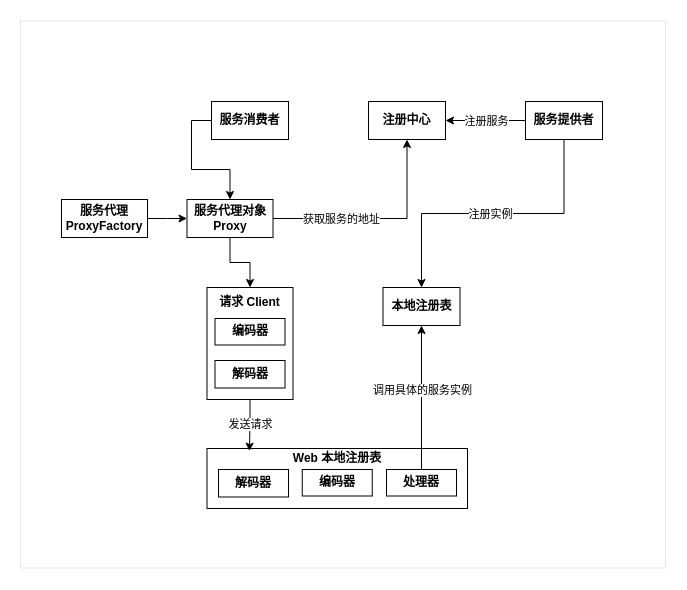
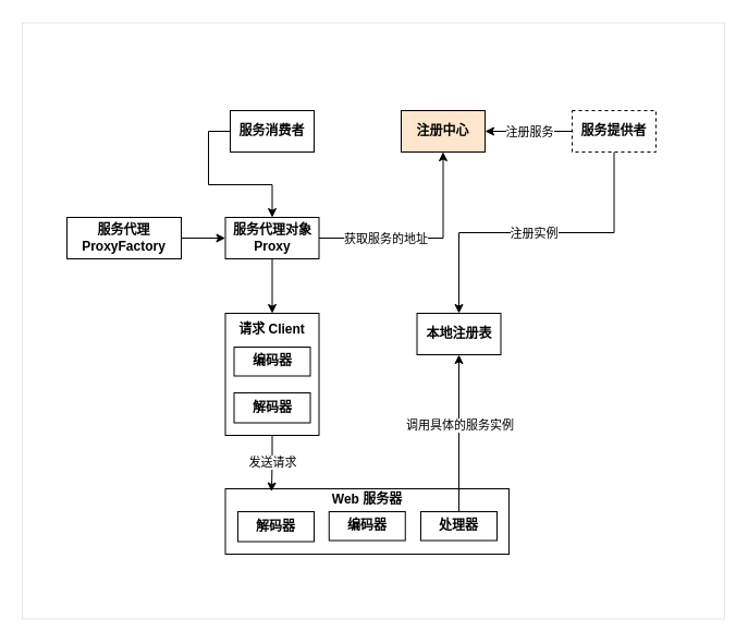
  <mxCell id="0" />
  <mxCell id="1" parent="0" />
  <mxCell id="2" value="" style="rounded=0;whiteSpace=wrap;html=1;strokeWidth=0;" vertex="1" parent="1"><mxGeometry x="20" y="20.5" width="645" height="547" as="geometry" /></mxCell>
  <mxCell id="3" style="edgeStyle=orthogonalEdgeStyle;rounded=0;orthogonalLoop=1;jettySize=auto;html=1;exitX=0;exitY=0.5;exitDx=0;exitDy=0;labelBackgroundColor=none;fontColor=default;" parent="1" source="4" target="14" edge="1"><mxGeometry relative="1" as="geometry" /></mxCell>
  <mxCell id="4" value="&lt;b&gt;服务消费者&lt;/b&gt;" style="rounded=0;whiteSpace=wrap;html=1;labelBackgroundColor=none;" parent="1" vertex="1"><mxGeometry x="211" y="101" width="77" height="38" as="geometry" /></mxCell>
  <mxCell id="5" value="" style="edgeStyle=orthogonalEdgeStyle;rounded=0;orthogonalLoop=1;jettySize=auto;html=1;labelBackgroundColor=none;fontColor=default;" parent="1" source="9" target="10" edge="1"><mxGeometry relative="1" as="geometry" /></mxCell>
  <mxCell id="6" value="注册服务" style="edgeLabel;html=1;align=center;verticalAlign=middle;resizable=0;points=[];" parent="5" vertex="1" connectable="0"><mxGeometry x="0.004" relative="1" as="geometry"><mxPoint as="offset" /></mxGeometry></mxCell>
  <mxCell id="7" style="edgeStyle=orthogonalEdgeStyle;rounded=0;orthogonalLoop=1;jettySize=auto;html=1;exitX=0.5;exitY=1;exitDx=0;exitDy=0;fontColor=default;labelBackgroundColor=none;" parent="1" source="9" target="30" edge="1"><mxGeometry relative="1" as="geometry" /></mxCell>
  <mxCell id="8" value="注册实例" style="edgeLabel;html=1;align=center;verticalAlign=middle;resizable=0;points=[];" parent="7" vertex="1" connectable="0"><mxGeometry x="0.022" relative="1" as="geometry"><mxPoint as="offset" /></mxGeometry></mxCell>
- <mxCell id="9" value="&lt;b&gt;服务提供者&lt;/b&gt;" style="rounded=0;whiteSpace=wrap;html=1;labelBackgroundColor=none;" parent="1" vertex="1"><mxGeometry x="525" y="101" width="77" height="38" as="geometry" /></mxCell>
- <mxCell id="10" value="&lt;b&gt;注册中心&lt;/b&gt;" style="rounded=0;whiteSpace=wrap;html=1;labelBackgroundColor=none;" parent="1" vertex="1"><mxGeometry x="368" y="101" width="77" height="38" as="geometry" /></mxCell>
+ <mxCell id="9" value="&lt;b&gt;服务提供者&lt;/b&gt;" style="rounded=0;whiteSpace=wrap;html=1;labelBackgroundColor=none;dashed=1;" parent="1" vertex="1"><mxGeometry x="525" y="101" width="77" height="38" as="geometry" /></mxCell>
+ <mxCell id="10" value="&lt;b&gt;注册中心&lt;/b&gt;" style="rounded=0;whiteSpace=wrap;html=1;labelBackgroundColor=none;fillColor=#ffe6cc;" parent="1" vertex="1"><mxGeometry x="368" y="101" width="77" height="38" as="geometry" /></mxCell>
  <mxCell id="11" style="edgeStyle=orthogonalEdgeStyle;rounded=0;orthogonalLoop=1;jettySize=auto;html=1;exitX=1;exitY=0.5;exitDx=0;exitDy=0;labelBackgroundColor=none;fontColor=default;" parent="1" source="14" target="10" edge="1"><mxGeometry relative="1" as="geometry" /></mxCell>
  <mxCell id="12" value="获取服务的地址" style="edgeLabel;html=1;align=center;verticalAlign=middle;resizable=0;points=[];" parent="11" vertex="1" connectable="0"><mxGeometry x="-0.363" relative="1" as="geometry"><mxPoint as="offset" /></mxGeometry></mxCell>
  <mxCell id="13" value="" style="edgeStyle=orthogonalEdgeStyle;rounded=0;orthogonalLoop=1;jettySize=auto;html=1;labelBackgroundColor=none;fontColor=default;" parent="1" source="14" target="17" edge="1"><mxGeometry relative="1" as="geometry" /></mxCell>
- <mxCell id="14" value="&lt;b&gt;服务代理对象 Proxy&lt;/b&gt;" style="rounded=0;whiteSpace=wrap;html=1;labelBackgroundColor=none;" parent="1" vertex="1"><mxGeometry x="186.5" y="199" width="86" height="38" as="geometry" /></mxCell>
+ <mxCell id="14" value="&lt;b&gt;服务代理对象 Proxy&lt;/b&gt;" style="rounded=0;whiteSpace=wrap;html=1;labelBackgroundColor=none;" parent="1" vertex="1"><mxGeometry x="206.5" y="199" width="86" height="38" as="geometry" /></mxCell>
  <mxCell id="15" style="edgeStyle=orthogonalEdgeStyle;rounded=0;orthogonalLoop=1;jettySize=auto;html=1;exitX=1;exitY=0.5;exitDx=0;exitDy=0;labelBackgroundColor=none;fontColor=default;" parent="1" source="16" target="14" edge="1"><mxGeometry relative="1" as="geometry" /></mxCell>
- <mxCell id="16" value="&lt;b&gt;服务代理 ProxyFactory&lt;/b&gt;" style="rounded=0;whiteSpace=wrap;html=1;labelBackgroundColor=none;" parent="1" vertex="1"><mxGeometry x="61" y="199" width="86" height="38" as="geometry" /></mxCell>
+ <mxCell id="16" value="&lt;b&gt;服务代理 ProxyFactory&lt;/b&gt;" style="rounded=0;whiteSpace=wrap;html=1;labelBackgroundColor=none;" parent="1" vertex="1"><mxGeometry x="61" y="199" width="105" height="38" as="geometry" /></mxCell>
  <mxCell id="17" value="" style="rounded=0;whiteSpace=wrap;html=1;labelBackgroundColor=none;" parent="1" vertex="1"><mxGeometry x="206.5" y="287" width="86" height="112" as="geometry" /></mxCell>
  <mxCell id="18" value="&lt;b&gt;编码器&lt;/b&gt;" style="rounded=0;whiteSpace=wrap;html=1;labelBackgroundColor=none;" parent="1" vertex="1"><mxGeometry x="214.5" y="318" width="70" height="26.5" as="geometry" /></mxCell>
  <mxCell id="19" value="&lt;b&gt;解码器&lt;/b&gt;" style="rounded=0;whiteSpace=wrap;html=1;labelBackgroundColor=none;" parent="1" vertex="1"><mxGeometry x="214.5" y="360" width="70" height="27.5" as="geometry" /></mxCell>
  <mxCell id="20" value="" style="rounded=0;whiteSpace=wrap;html=1;labelBackgroundColor=none;" parent="1" vertex="1"><mxGeometry x="206.5" y="448" width="260.5" height="60" as="geometry" /></mxCell>
- <mxCell id="21" value="&lt;b&gt;Web 本地注册表&lt;/b&gt;" style="text;html=1;strokeColor=none;fillColor=none;align=center;verticalAlign=middle;whiteSpace=wrap;rounded=0;labelBackgroundColor=none;" parent="1" vertex="1"><mxGeometry x="274.75" y="443" width="124" height="30" as="geometry" /></mxCell>
+ <mxCell id="21" value="&lt;b&gt;Web 服务器&lt;/b&gt;" style="text;html=1;strokeColor=none;fillColor=none;align=center;verticalAlign=middle;whiteSpace=wrap;rounded=0;labelBackgroundColor=none;" parent="1" vertex="1"><mxGeometry x="274.75" y="443" width="124" height="30" as="geometry" /></mxCell>
  <mxCell id="22" value="&lt;b&gt;编码器&lt;/b&gt;" style="rounded=0;whiteSpace=wrap;html=1;labelBackgroundColor=none;" parent="1" vertex="1"><mxGeometry x="301.75" y="469" width="70" height="26.5" as="geometry" /></mxCell>
  <mxCell id="23" value="&lt;b&gt;解码器&lt;/b&gt;" style="rounded=0;whiteSpace=wrap;html=1;labelBackgroundColor=none;" parent="1" vertex="1"><mxGeometry x="218" y="469" width="70" height="27.5" as="geometry" /></mxCell>
  <mxCell id="24" style="edgeStyle=orthogonalEdgeStyle;rounded=0;orthogonalLoop=1;jettySize=auto;html=1;exitX=0.5;exitY=0;exitDx=0;exitDy=0;entryX=0.5;entryY=1;entryDx=0;entryDy=0;fontColor=default;labelBackgroundColor=none;" parent="1" source="26" target="30" edge="1"><mxGeometry relative="1" as="geometry" /></mxCell>
  <mxCell id="25" value="调用具体的服务实例" style="edgeLabel;html=1;align=center;verticalAlign=middle;resizable=0;points=[];" parent="24" vertex="1" connectable="0"><mxGeometry x="0.116" relative="1" as="geometry"><mxPoint as="offset" /></mxGeometry></mxCell>
  <mxCell id="26" value="&lt;b&gt;处理器&lt;/b&gt;" style="rounded=0;whiteSpace=wrap;html=1;labelBackgroundColor=none;" parent="1" vertex="1"><mxGeometry x="386" y="469" width="70" height="26.5" as="geometry" /></mxCell>
  <mxCell id="27" value="&lt;br style=&quot;border-color: var(--border-color);&quot;&gt;&lt;b style=&quot;border-color: var(--border-color);&quot;&gt;请求 Client&lt;/b&gt;" style="text;html=1;strokeColor=none;fillColor=none;align=center;verticalAlign=middle;whiteSpace=wrap;rounded=0;labelBackgroundColor=none;" parent="1" vertex="1"><mxGeometry x="198" y="279" width="103" height="30" as="geometry" /></mxCell>
  <mxCell id="28" style="edgeStyle=orthogonalEdgeStyle;rounded=0;orthogonalLoop=1;jettySize=auto;html=1;exitX=0.5;exitY=1;exitDx=0;exitDy=0;entryX=0.163;entryY=0.044;entryDx=0;entryDy=0;entryPerimeter=0;fontColor=default;labelBackgroundColor=none;" parent="1" source="17" target="20" edge="1"><mxGeometry relative="1" as="geometry" /></mxCell>
  <mxCell id="29" value="发送请求" style="edgeLabel;html=1;align=center;verticalAlign=middle;resizable=0;points=[];" parent="28" vertex="1" connectable="0"><mxGeometry x="-0.035" relative="1" as="geometry"><mxPoint as="offset" /></mxGeometry></mxCell>
  <mxCell id="30" value="&lt;b&gt;本地注册表&lt;/b&gt;" style="rounded=0;whiteSpace=wrap;html=1;labelBackgroundColor=none;" parent="1" vertex="1"><mxGeometry x="382.5" y="287" width="77" height="38" as="geometry" /></mxCell>
